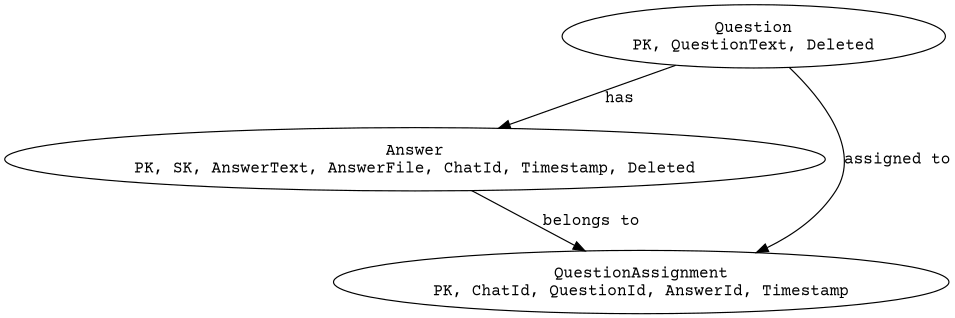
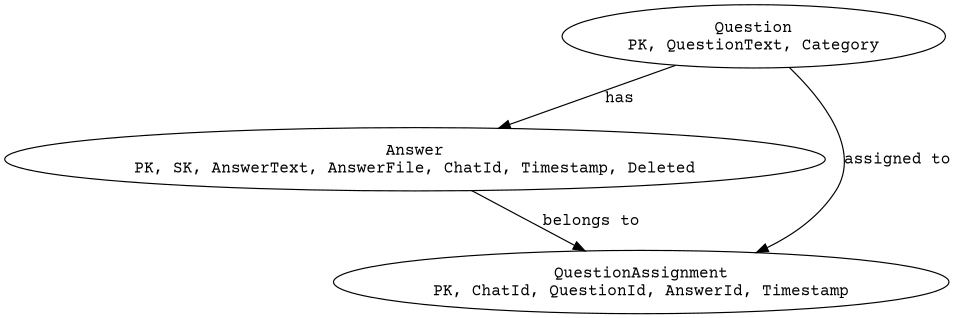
  digraph {
    fontname="Courier Prime"
    node [fontname="Courier Prime"]
    edge [fontname="Courier Prime"]
-   n1 [label="Question\nPK, QuestionText, Deleted"]
+   n1 [label="Question\nPK, QuestionText, Category"]
    n2 [label="Answer\nPK, SK, AnswerText, AnswerFile, ChatId, Timestamp, Deleted"]
    n3 [label="QuestionAssignment\nPK, ChatId, QuestionId, AnswerId, Timestamp"]
    n1 -> n2 [label=has]
    n1 -> n3 [label="assigned to"]
    n2 -> n3 [label="belongs to"]
  }
